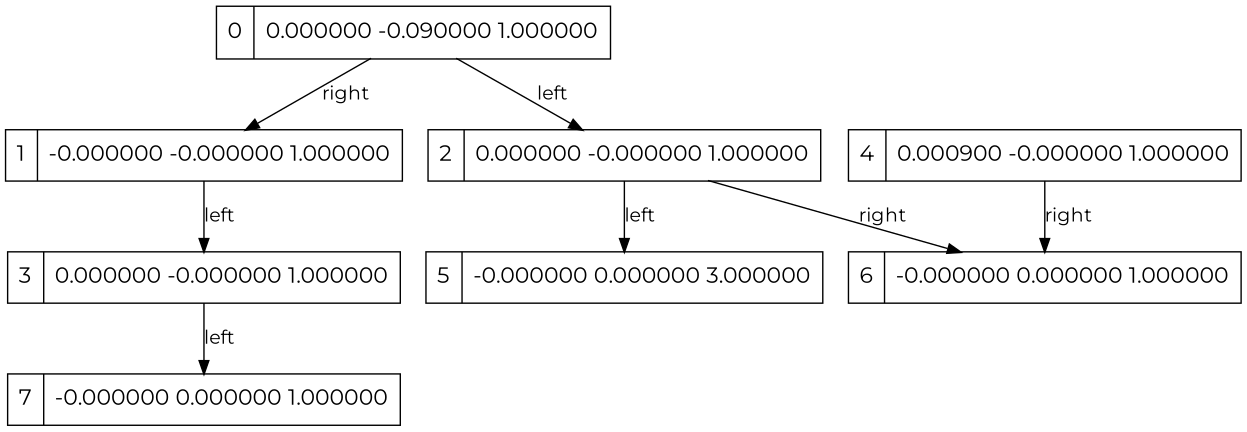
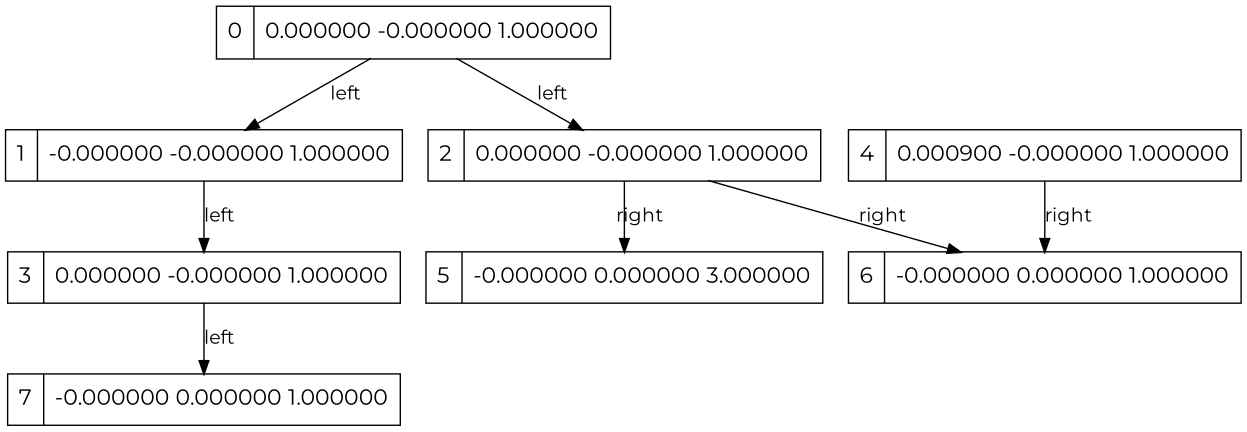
  digraph {
    fontname=Montserrat
    node [fontname=Montserrat fontsize=16 shape=record]
    edge [fontname=Montserrat]
-   n1 [label="0 | 0.000000 -0.090000 1.000000 "]
+   n1 [label="0 | 0.000000 -0.000000 1.000000 "]
    n2 [label="2 | 0.000000 -0.000000 1.000000 "]
    n3 [label="1 | -0.000000 -0.000000 1.000000 "]
    n4 [label="5 | -0.000000 0.000000 3.000000 "]
    n5 [label="6 | -0.000000 0.000000 1.000000 "]
    n6 [label="3 | 0.000000 -0.000000 1.000000 "]
    n7 [label="4 | 0.000900 -0.000000 1.000000 "]
    n8 [label="7 | -0.000000 0.000000 1.000000 "]
    n1 -> n2 [label=left]
-   n1 -> n3 [label=right]
-   n2 -> n4 [label=left]
+   n1 -> n3 [label=left]
+   n2 -> n4 [label=right]
    n2 -> n5 [label=right]
    n3 -> n6 [label=left]
    n6 -> n8 [label=left]
    n7 -> n5 [label=right]
  }
